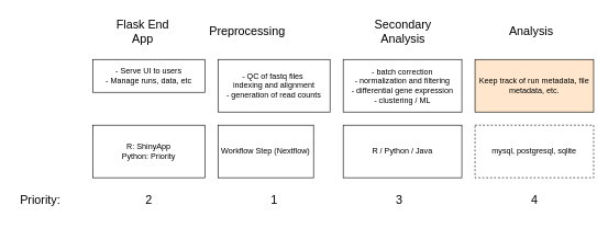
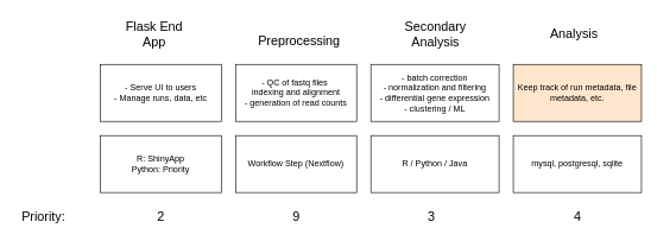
  <mxCell id="0" />
  <mxCell id="1" parent="0" />
  <mxCell id="2" value="&lt;div&gt;&lt;span style=&quot;background-color: initial;&quot;&gt;- QC of fastq files&amp;nbsp;&lt;/span&gt;&lt;/div&gt;&lt;div&gt;&lt;span style=&quot;background-color: initial;&quot;&gt;indexing and alignment&lt;/span&gt;&lt;br&gt;&lt;/div&gt;&lt;div&gt;- generation of read counts&lt;/div&gt;" style="rounded=0;whiteSpace=wrap;html=1;" vertex="1" parent="1"><mxGeometry x="330" y="90" width="170" height="80" as="geometry" /></mxCell>
- <mxCell id="3" value="Workflow Step (Nextflow)" style="rounded=0;whiteSpace=wrap;html=1;" vertex="1" parent="1"><mxGeometry x="330" y="190" width="145" height="80" as="geometry" /></mxCell>
+ <mxCell id="3" value="Workflow Step (Nextflow)" style="rounded=0;whiteSpace=wrap;html=1;" vertex="1" parent="1"><mxGeometry x="330" y="190" width="170" height="80" as="geometry" /></mxCell>
  <mxCell id="4" value="- batch correction&lt;div&gt;- normalization and filtering&lt;br&gt;&lt;div&gt;- differential gene expression&lt;/div&gt;&lt;/div&gt;&lt;div&gt;- clustering / ML&lt;/div&gt;" style="rounded=0;whiteSpace=wrap;html=1;" vertex="1" parent="1"><mxGeometry x="520" y="90" width="180" height="80" as="geometry" /></mxCell>
  <mxCell id="5" value="R / Python / Java" style="rounded=0;whiteSpace=wrap;html=1;" vertex="1" parent="1"><mxGeometry x="520" y="190" width="180" height="80" as="geometry" /></mxCell>
- <mxCell id="6" value="&lt;span style=&quot;color: rgb(0, 0, 0); font-family: Helvetica; font-style: normal; font-variant-ligatures: normal; font-variant-caps: normal; font-weight: 400; letter-spacing: normal; orphans: 2; text-align: center; text-indent: 0px; text-transform: none; widows: 2; word-spacing: 0px; -webkit-text-stroke-width: 0px; white-space: normal; background-color: rgb(251, 251, 251); text-decoration-thickness: initial; text-decoration-style: initial; text-decoration-color: initial; float: none; display: inline !important;&quot;&gt;&lt;font style=&quot;font-size: 18px;&quot;&gt;Preprocessing&lt;/font&gt;&lt;/span&gt;" style="text;whiteSpace=wrap;html=1;" vertex="1" parent="1"><mxGeometry x="315" y="30" width="110" height="40" as="geometry" /></mxCell>
+ <mxCell id="6" value="&lt;span style=&quot;color: rgb(0, 0, 0); font-family: Helvetica; font-style: normal; font-variant-ligatures: normal; font-variant-caps: normal; font-weight: 400; letter-spacing: normal; orphans: 2; text-align: center; text-indent: 0px; text-transform: none; widows: 2; word-spacing: 0px; -webkit-text-stroke-width: 0px; white-space: normal; background-color: rgb(251, 251, 251); text-decoration-thickness: initial; text-decoration-style: initial; text-decoration-color: initial; float: none; display: inline !important;&quot;&gt;&lt;font style=&quot;font-size: 18px;&quot;&gt;Preprocessing&lt;/font&gt;&lt;/span&gt;" style="text;whiteSpace=wrap;html=1;" vertex="1" parent="1"><mxGeometry x="360" y="40" width="110" height="40" as="geometry" /></mxCell>
  <mxCell id="7" value="&lt;div style=&quot;text-align: center;&quot;&gt;&lt;span style=&quot;background-color: initial; font-size: 18px;&quot;&gt;Secondary Analysis&lt;/span&gt;&lt;/div&gt;" style="text;whiteSpace=wrap;html=1;" vertex="1" parent="1"><mxGeometry x="555" y="20" width="110" height="40" as="geometry" /></mxCell>
  <mxCell id="8" value="&lt;div style=&quot;text-align: center;&quot;&gt;&lt;br&gt;&lt;/div&gt;" style="text;whiteSpace=wrap;html=1;" vertex="1" parent="1"><mxGeometry x="770" y="20" width="110" height="40" as="geometry" /></mxCell>
  <mxCell id="9" value="&lt;div style=&quot;text-align: center;&quot;&gt;&lt;span style=&quot;font-size: 18px;&quot;&gt;Flask End App&lt;/span&gt;&lt;/div&gt;&lt;div style=&quot;text-align: center;&quot;&gt;&lt;span style=&quot;font-size: 18px;&quot;&gt;&lt;br&gt;&lt;/span&gt;&lt;/div&gt;" style="text;whiteSpace=wrap;html=1;" vertex="1" parent="1"><mxGeometry x="160" y="20" width="110" height="40" as="geometry" /></mxCell>
- <mxCell id="10" value="- Serve UI to users&lt;div&gt;- Manage runs, data, etc&lt;/div&gt;" style="rounded=0;whiteSpace=wrap;html=1;" vertex="1" parent="1"><mxGeometry x="140" y="90" width="170" height="50" as="geometry" /></mxCell>
+ <mxCell id="10" value="- Serve UI to users&lt;div&gt;- Manage runs, data, etc&lt;/div&gt;" style="rounded=0;whiteSpace=wrap;html=1;" vertex="1" parent="1"><mxGeometry x="140" y="90" width="170" height="80" as="geometry" /></mxCell>
  <mxCell id="11" value="R: ShinyApp&lt;div&gt;Python: Priority&lt;/div&gt;" style="rounded=0;whiteSpace=wrap;html=1;" vertex="1" parent="1"><mxGeometry x="140" y="190" width="170" height="80" as="geometry" /></mxCell>
  <mxCell id="12" value="&lt;div style=&quot;text-align: center;&quot;&gt;&lt;span style=&quot;background-color: initial; font-size: 18px;&quot;&gt;Analysis&lt;/span&gt;&lt;/div&gt;" style="text;whiteSpace=wrap;html=1;" vertex="1" parent="1"><mxGeometry x="770" y="30" width="110" height="40" as="geometry" /></mxCell>
  <mxCell id="13" value="Keep track of run metadata, file metadata, etc." style="rounded=0;whiteSpace=wrap;html=1;fillColor=#ffe6cc;" vertex="1" parent="1"><mxGeometry x="720" y="90" width="180" height="80" as="geometry" /></mxCell>
- <mxCell id="14" value="mysql, postgresql, sqlite" style="rounded=0;whiteSpace=wrap;html=1;dashed=1;" vertex="1" parent="1"><mxGeometry x="720" y="190" width="180" height="80" as="geometry" /></mxCell>
- <mxCell id="15" value="1" style="text;html=1;align=center;verticalAlign=middle;resizable=0;points=[];autosize=1;strokeColor=none;fillColor=none;fontSize=18;" vertex="1" parent="1"><mxGeometry x="400" y="285" width="30" height="40" as="geometry" /></mxCell>
+ <mxCell id="14" value="mysql, postgresql, sqlite" style="rounded=0;whiteSpace=wrap;html=1;" vertex="1" parent="1"><mxGeometry x="720" y="190" width="180" height="80" as="geometry" /></mxCell>
+ <mxCell id="15" value="9" style="text;html=1;align=center;verticalAlign=middle;resizable=0;points=[];autosize=1;strokeColor=none;fillColor=none;fontSize=18;" vertex="1" parent="1"><mxGeometry x="400" y="285" width="30" height="40" as="geometry" /></mxCell>
  <mxCell id="16" value="&lt;font style=&quot;font-size: 18px;&quot;&gt;2&lt;/font&gt;" style="text;html=1;align=center;verticalAlign=middle;resizable=0;points=[];autosize=1;strokeColor=none;fillColor=none;" vertex="1" parent="1"><mxGeometry x="210" y="285" width="30" height="40" as="geometry" /></mxCell>
  <mxCell id="17" value="3" style="text;html=1;align=center;verticalAlign=middle;resizable=0;points=[];autosize=1;strokeColor=none;fillColor=none;fontSize=18;" vertex="1" parent="1"><mxGeometry x="590" y="285" width="30" height="40" as="geometry" /></mxCell>
  <mxCell id="18" value="4" style="text;html=1;align=center;verticalAlign=middle;resizable=0;points=[];autosize=1;strokeColor=none;fillColor=none;fontSize=18;" vertex="1" parent="1"><mxGeometry x="795" y="285" width="30" height="40" as="geometry" /></mxCell>
  <mxCell id="19" value="&lt;font style=&quot;font-size: 18px;&quot;&gt;Priority:&lt;/font&gt;" style="text;html=1;align=center;verticalAlign=middle;resizable=0;points=[];autosize=1;strokeColor=none;fillColor=none;" vertex="1" parent="1"><mxGeometry x="20" y="285" width="80" height="40" as="geometry" /></mxCell>
